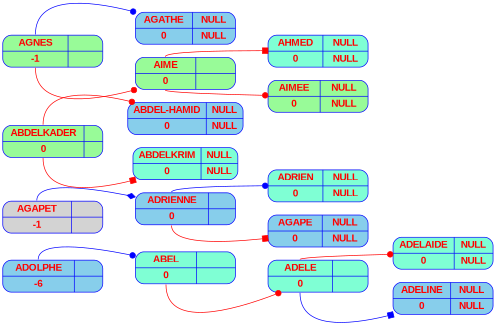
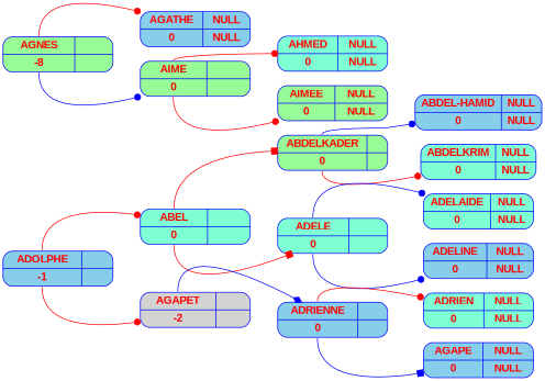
  digraph {
    rankdir=LR
    node [color=blue fillcolor=skyblue fontcolor=red fontname="Arial bold" fontsize=14 shape=record style="rounded, filled,filled"]
    edge [arrowhead=dot color=red tailport=g]
-   n1 [label="{{<g> ADOLPHE | <d> -6 } | { <g> | <d>}}" width=2]
+   n1 [label="{{<g> ADOLPHE | <d> -1 } | { <g> | <d>}}" width=2]
    n2 [fillcolor=aquamarine label="{{<g> ABEL | <d> 0 } | { <g> | <d>}}" width=2]
-   n3 [fillcolor=lightgrey label="{{<g> AGAPET | <d> -1 } | { <g> | <d>}}" width=2]
+   n3 [fillcolor=lightgrey label="{{<g> AGAPET | <d> -2 } | { <g> | <d>}}" width=2]
    n4 [fillcolor=palegreen label="{{<g> ABDELKADER | <d> 0 } | { <g> | <d>}}" width=2]
    n5 [fillcolor=aquamarine label="{{<g> ADELE | <d> 0 } | { <g> | <d>}}" width=2]
    n6 [label="{{<g> ADRIENNE | <d> 0 } | { <g> | <d>}}" width=2]
    n7 [label="{{<g> ABDEL-HAMID | <d> 0 }| { <g> NULL | <d> NULL}}" width=2]
    n8 [fillcolor=aquamarine label="{{<g> ABDELKRIM | <d> 0 }| { <g> NULL | <d> NULL}}" width=2]
    n9 [fillcolor=aquamarine label="{{<g> ADELAIDE | <d> 0 }| { <g> NULL | <d> NULL}}" width=2]
    n10 [label="{{<g> ADELINE | <d> 0 }| { <g> NULL | <d> NULL}}" width=2]
    n11 [fillcolor=aquamarine label="{{<g> ADRIEN | <d> 0 }| { <g> NULL | <d> NULL}}" width=2]
    n12 [label="{{<g> AGAPE | <d> 0 }| { <g> NULL | <d> NULL}}" width=2]
-   n13 [fillcolor=palegreen label="{{<g> AGNES | <d> -1 } | { <g> | <d>}}" width=2]
+   n13 [fillcolor=palegreen label="{{<g> AGNES | <d> -8 } | { <g> | <d>}}" width=2]
    n14 [label="{{<g> AGATHE | <d> 0 }| { <g> NULL | <d> NULL}}" width=2]
    n15 [fillcolor=palegreen label="{{<g> AIME | <d> 0 } | { <g> | <d>}}" width=2]
    n16 [fillcolor=aquamarine label="{{<g> AHMED | <d> 0 }| { <g> NULL | <d> NULL}}" width=2]
    n17 [fillcolor=palegreen label="{{<g> AIMEE | <d> 0 }| { <g> NULL | <d> NULL}}" width=2]
-   n1 -> n2 [color=blue]
-   n2 -> n5 [tailport=d]
+   n1 -> n2
+   n1 -> n3 [tailport=d]
+   n2 -> n4 [arrowhead=box]
+   n2 -> n5 [arrowhead=box tailport=d]
    n3 -> n6 [arrowhead=diamond color=blue]
-   n4 -> n7
-   n4 -> n8 [arrowhead=box tailport=d]
-   n5 -> n9
-   n5 -> n10 [arrowhead=box color=blue tailport=d]
-   n6 -> n11 [color=blue]
-   n6 -> n12 [arrowhead=box tailport=d]
-   n13 -> n14 [color=blue]
-   n13 -> n15 [tailport=d]
-   n15 -> n16 [arrowhead=box]
+   n4 -> n7 [color=blue]
+   n4 -> n8 [tailport=d]
+   n5 -> n9 [color=blue]
+   n5 -> n10 [color=blue tailport=d]
+   n6 -> n11
+   n6 -> n12 [arrowhead=box color=blue tailport=d]
+   n13 -> n14
+   n13 -> n15 [color=blue tailport=d]
+   n15 -> n16
    n15 -> n17 [tailport=d]
  }
